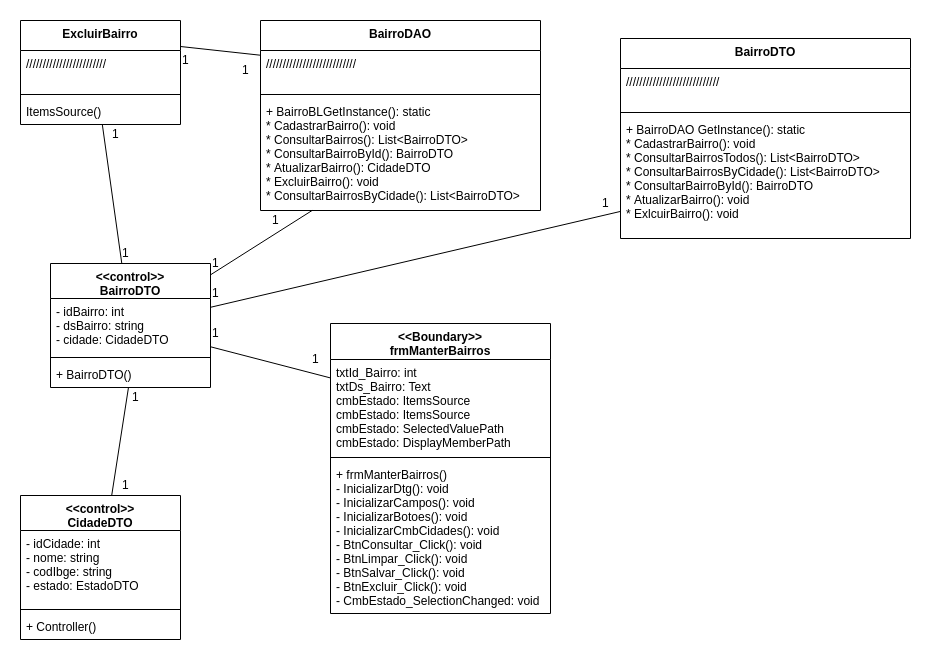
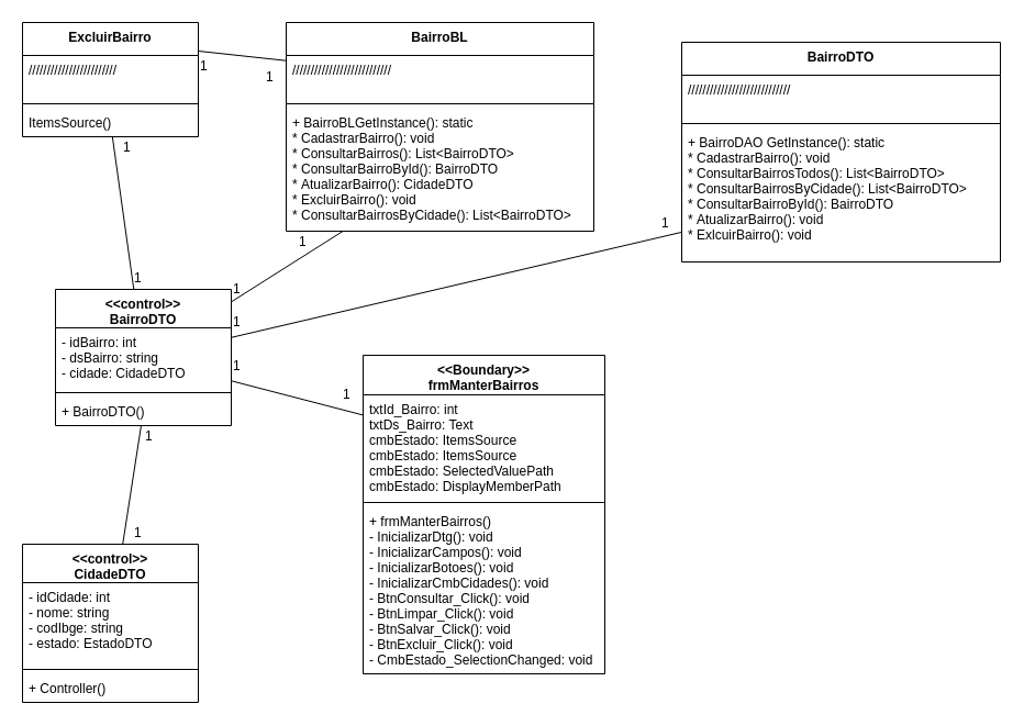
  <mxCell id="0" />
  <mxCell id="1" parent="0" />
  <mxCell id="2" value="&lt;&lt;Boundary&gt;&gt;&#10;frmManterBairros" style="swimlane;fontStyle=1;align=center;verticalAlign=top;childLayout=stackLayout;horizontal=1;startSize=36;horizontalStack=0;resizeParent=1;resizeParentMax=0;resizeLast=0;collapsible=1;marginBottom=0;" parent="1" vertex="1"><mxGeometry x="330" y="323" width="220" height="290" as="geometry" /></mxCell>
  <mxCell id="3" value="txtId_Bairro: int&#10;txtDs_Bairro: Text&#10;cmbEstado: ItemsSource &#10;cmbEstado: ItemsSource &#10;cmbEstado: SelectedValuePath&#10;cmbEstado: DisplayMemberPath" style="text;strokeColor=none;fillColor=none;align=left;verticalAlign=top;spacingLeft=4;spacingRight=4;overflow=hidden;rotatable=0;points=[[0,0.5],[1,0.5]];portConstraint=eastwest;" parent="2" vertex="1"><mxGeometry y="36" width="220" height="94" as="geometry" /></mxCell>
  <mxCell id="4" value="" style="line;strokeWidth=1;fillColor=none;align=left;verticalAlign=middle;spacingTop=-1;spacingLeft=3;spacingRight=3;rotatable=0;labelPosition=right;points=[];portConstraint=eastwest;" parent="2" vertex="1"><mxGeometry y="130" width="220" height="8" as="geometry" /></mxCell>
  <mxCell id="5" value="+ frmManterBairros()&#10;- InicializarDtg(): void&#10;- InicializarCampos(): void&#10;- InicializarBotoes(): void&#10;- InicializarCmbCidades(): void&#10;- BtnConsultar_Click(): void&#10;- BtnLimpar_Click(): void&#10;- BtnSalvar_Click(): void&#10;- BtnExcluir_Click(): void&#10;- CmbEstado_SelectionChanged: void" style="text;strokeColor=none;fillColor=none;align=left;verticalAlign=top;spacingLeft=4;spacingRight=4;overflow=hidden;rotatable=0;points=[[0,0.5],[1,0.5]];portConstraint=eastwest;" parent="2" vertex="1"><mxGeometry y="138" width="220" height="152" as="geometry" /></mxCell>
  <mxCell id="6" value="&lt;&lt;control&gt;&gt;&#10;BairroDTO&#10;" style="swimlane;fontStyle=1;align=center;verticalAlign=top;childLayout=stackLayout;horizontal=1;startSize=35;horizontalStack=0;resizeParent=1;resizeParentMax=0;resizeLast=0;collapsible=1;marginBottom=0;" parent="1" vertex="1"><mxGeometry x="50" y="263" width="160" height="124" as="geometry" /></mxCell>
  <mxCell id="7" value="- idBairro: int&#10;- dsBairro: string&#10;- cidade: CidadeDTO" style="text;strokeColor=none;fillColor=none;align=left;verticalAlign=top;spacingLeft=4;spacingRight=4;overflow=hidden;rotatable=0;points=[[0,0.5],[1,0.5]];portConstraint=eastwest;" parent="6" vertex="1"><mxGeometry y="35" width="160" height="55" as="geometry" /></mxCell>
  <mxCell id="8" value="" style="line;strokeWidth=1;fillColor=none;align=left;verticalAlign=middle;spacingTop=-1;spacingLeft=3;spacingRight=3;rotatable=0;labelPosition=right;points=[];portConstraint=eastwest;" parent="6" vertex="1"><mxGeometry y="90" width="160" height="8" as="geometry" /></mxCell>
  <mxCell id="9" value="+ BairroDTO()" style="text;strokeColor=none;fillColor=none;align=left;verticalAlign=top;spacingLeft=4;spacingRight=4;overflow=hidden;rotatable=0;points=[[0,0.5],[1,0.5]];portConstraint=eastwest;" parent="6" vertex="1"><mxGeometry y="98" width="160" height="26" as="geometry" /></mxCell>
  <mxCell id="10" value="ExcluirBairro" style="swimlane;fontStyle=1;align=center;verticalAlign=top;childLayout=stackLayout;horizontal=1;startSize=30;horizontalStack=0;resizeParent=1;resizeParentMax=0;resizeLast=0;collapsible=1;marginBottom=0;" parent="1" vertex="1"><mxGeometry x="20" y="20" width="160" height="104" as="geometry" /></mxCell>
  <mxCell id="11" value="////////////////////////" style="text;strokeColor=none;fillColor=none;align=left;verticalAlign=top;spacingLeft=4;spacingRight=4;overflow=hidden;rotatable=0;points=[[0,0.5],[1,0.5]];portConstraint=eastwest;" parent="10" vertex="1"><mxGeometry y="30" width="160" height="40" as="geometry" /></mxCell>
  <mxCell id="12" value="" style="line;strokeWidth=1;fillColor=none;align=left;verticalAlign=middle;spacingTop=-1;spacingLeft=3;spacingRight=3;rotatable=0;labelPosition=right;points=[];portConstraint=eastwest;" parent="10" vertex="1"><mxGeometry y="70" width="160" height="8" as="geometry" /></mxCell>
  <mxCell id="13" value="ItemsSource()" style="text;strokeColor=none;fillColor=none;align=left;verticalAlign=top;spacingLeft=4;spacingRight=4;overflow=hidden;rotatable=0;points=[[0,0.5],[1,0.5]];portConstraint=eastwest;" parent="10" vertex="1"><mxGeometry y="78" width="160" height="26" as="geometry" /></mxCell>
- <mxCell id="14" value="BairroDAO" style="swimlane;fontStyle=1;align=center;verticalAlign=top;childLayout=stackLayout;horizontal=1;startSize=30;horizontalStack=0;resizeParent=1;resizeParentMax=0;resizeLast=0;collapsible=1;marginBottom=0;" parent="1" vertex="1"><mxGeometry x="260" y="20" width="280" height="190" as="geometry" /></mxCell>
+ <mxCell id="14" value="BairroBL" style="swimlane;fontStyle=1;align=center;verticalAlign=top;childLayout=stackLayout;horizontal=1;startSize=30;horizontalStack=0;resizeParent=1;resizeParentMax=0;resizeLast=0;collapsible=1;marginBottom=0;" parent="1" vertex="1"><mxGeometry x="260" y="20" width="280" height="190" as="geometry" /></mxCell>
  <mxCell id="15" value="///////////////////////////" style="text;strokeColor=none;fillColor=none;align=left;verticalAlign=top;spacingLeft=4;spacingRight=4;overflow=hidden;rotatable=0;points=[[0,0.5],[1,0.5]];portConstraint=eastwest;" parent="14" vertex="1"><mxGeometry y="30" width="280" height="40" as="geometry" /></mxCell>
  <mxCell id="16" value="" style="line;strokeWidth=1;fillColor=none;align=left;verticalAlign=middle;spacingTop=-1;spacingLeft=3;spacingRight=3;rotatable=0;labelPosition=right;points=[];portConstraint=eastwest;" parent="14" vertex="1"><mxGeometry y="70" width="280" height="8" as="geometry" /></mxCell>
  <mxCell id="17" value="+ BairroBLGetInstance(): static&#10;* CadastrarBairro(): void&#10;* ConsultarBairros(): List&lt;BairroDTO&gt;&#10;* ConsultarBairroById(): BairroDTO&#10;* AtualizarBairro(): CidadeDTO&#10;* ExcluirBairro(): void&#10;* ConsultarBairrosByCidade(): List&lt;BairroDTO&gt;" style="text;strokeColor=none;fillColor=none;align=left;verticalAlign=top;spacingLeft=4;spacingRight=4;overflow=hidden;rotatable=0;points=[[0,0.5],[1,0.5]];portConstraint=eastwest;" parent="14" vertex="1"><mxGeometry y="78" width="280" height="112" as="geometry" /></mxCell>
  <mxCell id="18" value="BairroDTO" style="swimlane;fontStyle=1;align=center;verticalAlign=top;childLayout=stackLayout;horizontal=1;startSize=30;horizontalStack=0;resizeParent=1;resizeParentMax=0;resizeLast=0;collapsible=1;marginBottom=0;" parent="1" vertex="1"><mxGeometry x="620" y="38" width="290" height="200" as="geometry" /></mxCell>
  <mxCell id="19" value="////////////////////////////" style="text;strokeColor=none;fillColor=none;align=left;verticalAlign=top;spacingLeft=4;spacingRight=4;overflow=hidden;rotatable=0;points=[[0,0.5],[1,0.5]];portConstraint=eastwest;" parent="18" vertex="1"><mxGeometry y="30" width="290" height="40" as="geometry" /></mxCell>
  <mxCell id="20" value="" style="line;strokeWidth=1;fillColor=none;align=left;verticalAlign=middle;spacingTop=-1;spacingLeft=3;spacingRight=3;rotatable=0;labelPosition=right;points=[];portConstraint=eastwest;" parent="18" vertex="1"><mxGeometry y="70" width="290" height="8" as="geometry" /></mxCell>
  <mxCell id="21" value="+ BairroDAO GetInstance(): static&#10;* CadastrarBairro(): void&#10;* ConsultarBairrosTodos(): List&lt;BairroDTO&gt;&#10;* ConsultarBairrosByCidade(): List&lt;BairroDTO&gt;&#10;* ConsultarBairroById(): BairroDTO&#10;* AtualizarBairro(): void&#10;* ExlcuirBairro(): void " style="text;strokeColor=none;fillColor=none;align=left;verticalAlign=top;spacingLeft=4;spacingRight=4;overflow=hidden;rotatable=0;points=[[0,0.5],[1,0.5]];portConstraint=eastwest;" parent="18" vertex="1"><mxGeometry y="78" width="290" height="122" as="geometry" /></mxCell>
  <mxCell id="22" value="" style="endArrow=none;html=1;" parent="1" source="28" target="9" edge="1"><mxGeometry width="50" height="50" relative="1" as="geometry"><mxPoint x="109.939" y="483" as="sourcePoint" /><mxPoint x="-50" y="403" as="targetPoint" /></mxGeometry></mxCell>
  <mxCell id="23" value="" style="endArrow=none;html=1;" parent="1" source="7" target="3" edge="1"><mxGeometry width="50" height="50" relative="1" as="geometry"><mxPoint x="210" y="293" as="sourcePoint" /><mxPoint x="260" y="243" as="targetPoint" /></mxGeometry></mxCell>
  <mxCell id="24" value="" style="endArrow=none;html=1;" parent="1" source="6" target="13" edge="1"><mxGeometry width="50" height="50" relative="1" as="geometry"><mxPoint x="99.829" y="231.5" as="sourcePoint" /><mxPoint x="115.773" y="155.5" as="targetPoint" /></mxGeometry></mxCell>
  <mxCell id="25" value="" style="endArrow=none;html=1;exitX=1;exitY=0.25;exitDx=0;exitDy=0;" parent="1" source="10" target="15" edge="1"><mxGeometry width="50" height="50" relative="1" as="geometry"><mxPoint x="201.829" y="162" as="sourcePoint" /><mxPoint x="217.773" y="86" as="targetPoint" /></mxGeometry></mxCell>
  <mxCell id="26" value="" style="endArrow=none;html=1;" parent="1" source="6" target="17" edge="1"><mxGeometry width="50" height="50" relative="1" as="geometry"><mxPoint x="168.857" y="277" as="sourcePoint" /><mxPoint x="374.286" y="230" as="targetPoint" /></mxGeometry></mxCell>
  <mxCell id="27" value="" style="endArrow=none;html=1;" parent="1" source="7" target="21" edge="1"><mxGeometry width="50" height="50" relative="1" as="geometry"><mxPoint x="220" y="291.37" as="sourcePoint" /><mxPoint x="326.464" y="220" as="targetPoint" /></mxGeometry></mxCell>
  <mxCell id="28" value="&lt;&lt;control&gt;&gt;&#10;CidadeDTO&#10;" style="swimlane;fontStyle=1;align=center;verticalAlign=top;childLayout=stackLayout;horizontal=1;startSize=35;horizontalStack=0;resizeParent=1;resizeParentMax=0;resizeLast=0;collapsible=1;marginBottom=0;" parent="1" vertex="1"><mxGeometry x="20" y="495" width="160" height="144" as="geometry" /></mxCell>
  <mxCell id="29" value="- idCidade: int&#10;- nome: string&#10;- codIbge: string&#10;- estado: EstadoDTO " style="text;strokeColor=none;fillColor=none;align=left;verticalAlign=top;spacingLeft=4;spacingRight=4;overflow=hidden;rotatable=0;points=[[0,0.5],[1,0.5]];portConstraint=eastwest;" parent="28" vertex="1"><mxGeometry y="35" width="160" height="75" as="geometry" /></mxCell>
  <mxCell id="30" value="" style="line;strokeWidth=1;fillColor=none;align=left;verticalAlign=middle;spacingTop=-1;spacingLeft=3;spacingRight=3;rotatable=0;labelPosition=right;points=[];portConstraint=eastwest;" parent="28" vertex="1"><mxGeometry y="110" width="160" height="8" as="geometry" /></mxCell>
  <mxCell id="31" value="+ Controller()" style="text;strokeColor=none;fillColor=none;align=left;verticalAlign=top;spacingLeft=4;spacingRight=4;overflow=hidden;rotatable=0;points=[[0,0.5],[1,0.5]];portConstraint=eastwest;" parent="28" vertex="1"><mxGeometry y="118" width="160" height="26" as="geometry" /></mxCell>
  <mxCell id="32" value="1" style="text;html=1;resizable=0;points=[];autosize=1;align=left;verticalAlign=top;spacingTop=-4;" vertex="1" parent="1"><mxGeometry x="120" y="243" width="20" height="20" as="geometry" /></mxCell>
  <mxCell id="33" value="1" style="text;html=1;resizable=0;points=[];autosize=1;align=left;verticalAlign=top;spacingTop=-4;" vertex="1" parent="1"><mxGeometry x="110" y="124" width="20" height="20" as="geometry" /></mxCell>
  <mxCell id="34" value="1" style="text;html=1;resizable=0;points=[];autosize=1;align=left;verticalAlign=top;spacingTop=-4;" vertex="1" parent="1"><mxGeometry x="180" y="50" width="20" height="20" as="geometry" /></mxCell>
  <mxCell id="35" value="1" style="text;html=1;resizable=0;points=[];autosize=1;align=left;verticalAlign=top;spacingTop=-4;" vertex="1" parent="1"><mxGeometry x="240" y="60" width="20" height="20" as="geometry" /></mxCell>
  <mxCell id="36" value="1" style="text;html=1;resizable=0;points=[];autosize=1;align=left;verticalAlign=top;spacingTop=-4;" vertex="1" parent="1"><mxGeometry x="210" y="253" width="20" height="20" as="geometry" /></mxCell>
  <mxCell id="37" value="1" style="text;html=1;resizable=0;points=[];autosize=1;align=left;verticalAlign=top;spacingTop=-4;" vertex="1" parent="1"><mxGeometry x="270" y="210" width="20" height="20" as="geometry" /></mxCell>
  <mxCell id="38" value="1" style="text;html=1;resizable=0;points=[];autosize=1;align=left;verticalAlign=top;spacingTop=-4;" vertex="1" parent="1"><mxGeometry x="600" y="193" width="20" height="20" as="geometry" /></mxCell>
  <mxCell id="39" value="1" style="text;html=1;resizable=0;points=[];autosize=1;align=left;verticalAlign=top;spacingTop=-4;" vertex="1" parent="1"><mxGeometry x="210" y="283" width="20" height="20" as="geometry" /></mxCell>
  <mxCell id="40" value="1" style="text;html=1;resizable=0;points=[];autosize=1;align=left;verticalAlign=top;spacingTop=-4;" vertex="1" parent="1"><mxGeometry x="310" y="349" width="20" height="20" as="geometry" /></mxCell>
  <mxCell id="41" value="1" style="text;html=1;resizable=0;points=[];autosize=1;align=left;verticalAlign=top;spacingTop=-4;" vertex="1" parent="1"><mxGeometry x="210" y="323" width="20" height="20" as="geometry" /></mxCell>
  <mxCell id="42" value="1" style="text;html=1;resizable=0;points=[];autosize=1;align=left;verticalAlign=top;spacingTop=-4;" vertex="1" parent="1"><mxGeometry x="130" y="387" width="20" height="20" as="geometry" /></mxCell>
  <mxCell id="43" value="1" style="text;html=1;resizable=0;points=[];autosize=1;align=left;verticalAlign=top;spacingTop=-4;" vertex="1" parent="1"><mxGeometry x="120" y="475" width="20" height="20" as="geometry" /></mxCell>
